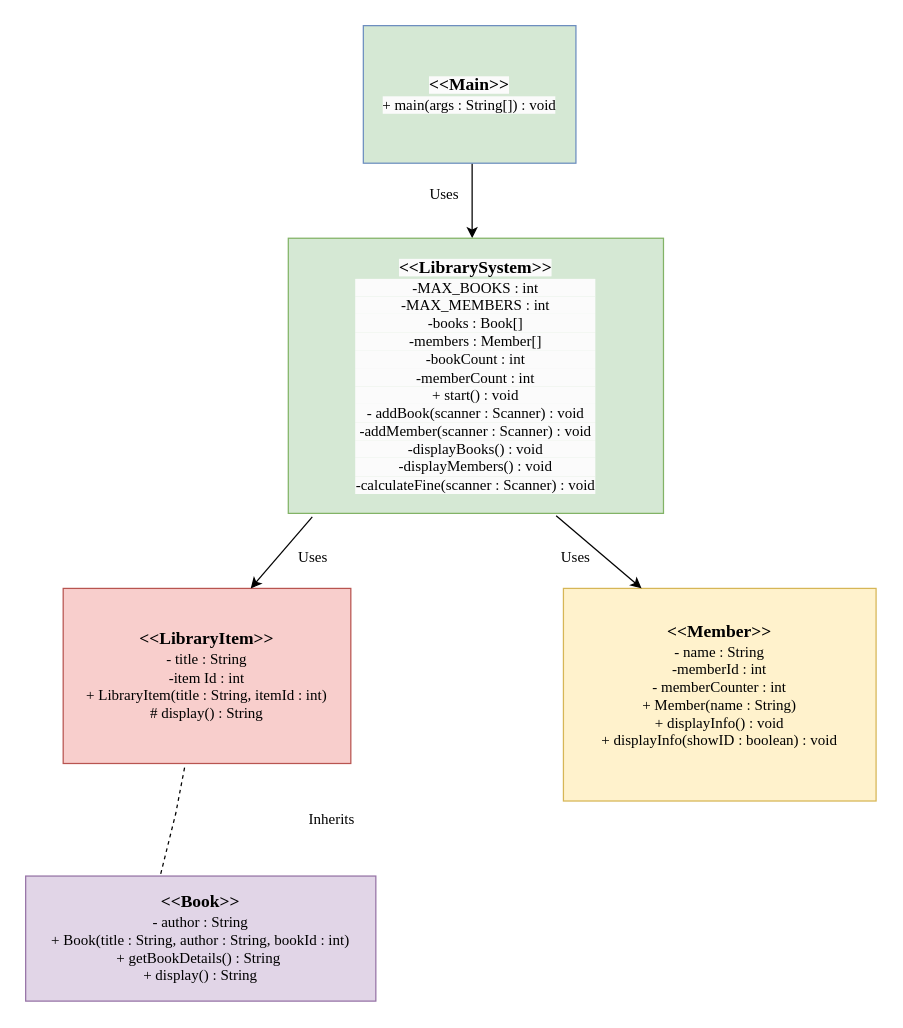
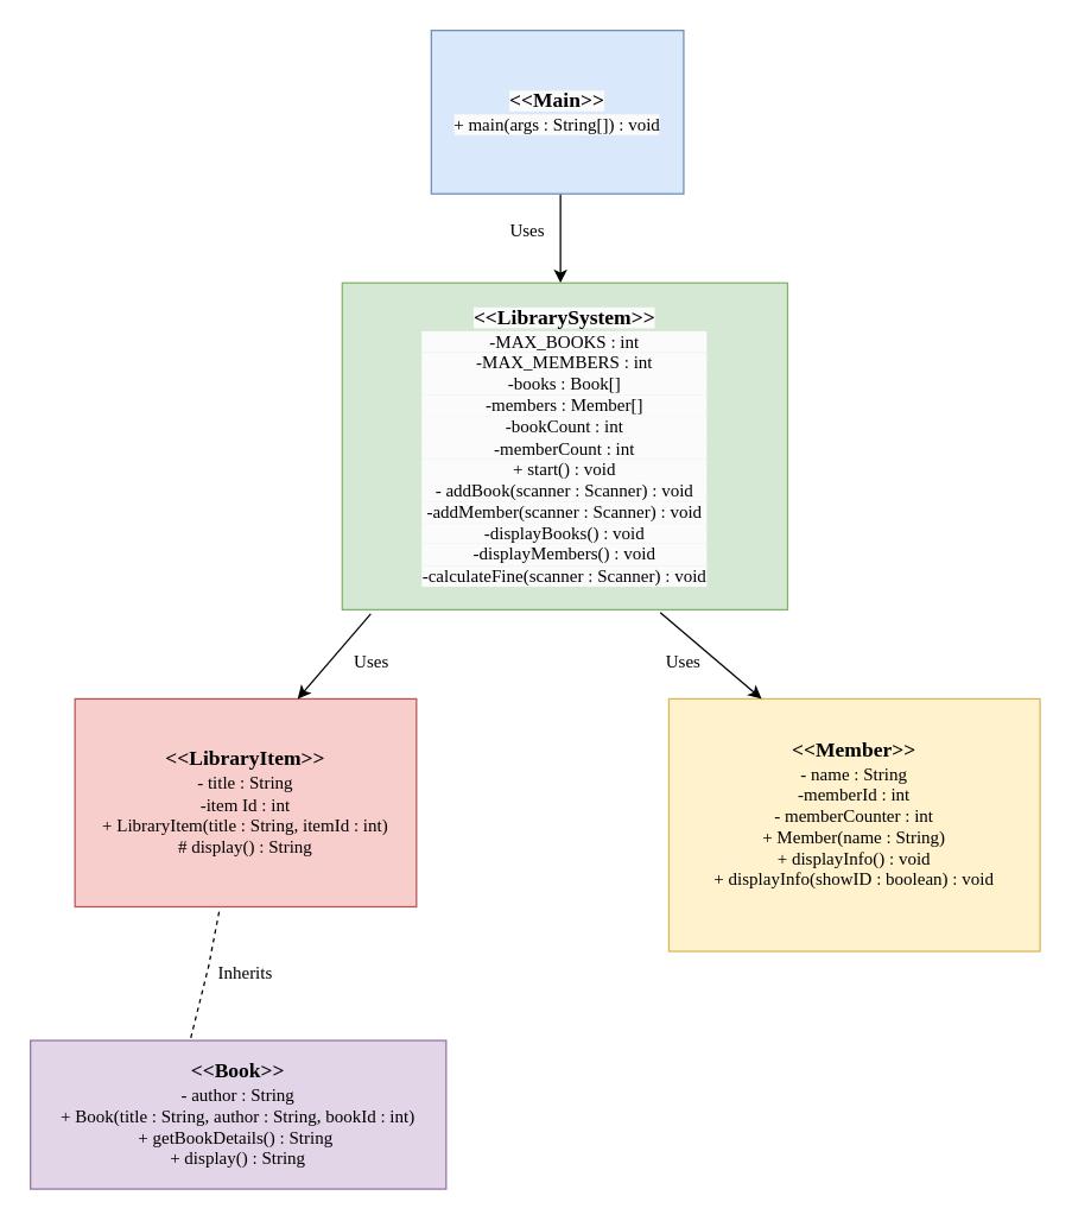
  <mxCell id="0" />
  <mxCell id="1" parent="0" />
  <mxCell id="2" value="" style="endArrow=classic;html=1;rounded=0;" edge="1" parent="1"><mxGeometry width="50" height="50" relative="1" as="geometry"><mxPoint x="377" y="130" as="sourcePoint" /><mxPoint x="377" y="190" as="targetPoint" /></mxGeometry></mxCell>
- <mxCell id="3" value="&lt;span style=&quot;color: rgb(0, 0, 0); font-style: normal; font-variant-ligatures: normal; font-variant-caps: normal; letter-spacing: normal; orphans: 2; text-align: center; text-indent: 0px; text-transform: none; widows: 2; word-spacing: 0px; -webkit-text-stroke-width: 0px; white-space: normal; background-color: rgb(251, 251, 251); text-decoration-thickness: initial; text-decoration-style: initial; text-decoration-color: initial; float: none; display: inline !important;&quot;&gt;&lt;font style=&quot;font-size: 14px;&quot; face=&quot;Times New Roman&quot;&gt;&lt;b style=&quot;&quot;&gt;&amp;lt;&amp;lt;Main&amp;gt;&amp;gt;&lt;/b&gt;&lt;/font&gt;&lt;/span&gt;&lt;div style=&quot;forced-color-adjust: none; color: rgb(0, 0, 0); font-size: 12px; font-style: normal; font-variant-ligatures: normal; font-variant-caps: normal; font-weight: 400; letter-spacing: normal; orphans: 2; text-align: center; text-indent: 0px; text-transform: none; widows: 2; word-spacing: 0px; -webkit-text-stroke-width: 0px; white-space: normal; background-color: rgb(251, 251, 251); text-decoration-thickness: initial; text-decoration-style: initial; text-decoration-color: initial;&quot;&gt;&lt;font face=&quot;Times New Roman&quot;&gt;+ main(args : String[]) : void&lt;/font&gt;&lt;/div&gt;" style="rounded=0;whiteSpace=wrap;html=1;fillColor=#d5e8d4;strokeColor=#6c8ebf;" vertex="1" parent="1"><mxGeometry x="290" y="20" width="170" height="110" as="geometry" /></mxCell>
+ <mxCell id="3" value="&lt;span style=&quot;color: rgb(0, 0, 0); font-style: normal; font-variant-ligatures: normal; font-variant-caps: normal; letter-spacing: normal; orphans: 2; text-align: center; text-indent: 0px; text-transform: none; widows: 2; word-spacing: 0px; -webkit-text-stroke-width: 0px; white-space: normal; background-color: rgb(251, 251, 251); text-decoration-thickness: initial; text-decoration-style: initial; text-decoration-color: initial; float: none; display: inline !important;&quot;&gt;&lt;font style=&quot;font-size: 14px;&quot; face=&quot;Times New Roman&quot;&gt;&lt;b style=&quot;&quot;&gt;&amp;lt;&amp;lt;Main&amp;gt;&amp;gt;&lt;/b&gt;&lt;/font&gt;&lt;/span&gt;&lt;div style=&quot;forced-color-adjust: none; color: rgb(0, 0, 0); font-size: 12px; font-style: normal; font-variant-ligatures: normal; font-variant-caps: normal; font-weight: 400; letter-spacing: normal; orphans: 2; text-align: center; text-indent: 0px; text-transform: none; widows: 2; word-spacing: 0px; -webkit-text-stroke-width: 0px; white-space: normal; background-color: rgb(251, 251, 251); text-decoration-thickness: initial; text-decoration-style: initial; text-decoration-color: initial;&quot;&gt;&lt;font face=&quot;Times New Roman&quot;&gt;+ main(args : String[]) : void&lt;/font&gt;&lt;/div&gt;" style="rounded=0;whiteSpace=wrap;html=1;fillColor=#dae8fc;strokeColor=#6c8ebf;" vertex="1" parent="1"><mxGeometry x="290" y="20" width="170" height="110" as="geometry" /></mxCell>
  <mxCell id="4" value="&lt;span style=&quot;color: rgb(0, 0, 0); font-style: normal; font-variant-ligatures: normal; font-variant-caps: normal; letter-spacing: normal; orphans: 2; text-align: center; text-indent: 0px; text-transform: none; widows: 2; word-spacing: 0px; -webkit-text-stroke-width: 0px; white-space: normal; background-color: rgb(251, 251, 251); text-decoration-thickness: initial; text-decoration-style: initial; text-decoration-color: initial; float: none; display: inline !important;&quot;&gt;&lt;font style=&quot;font-size: 14px;&quot; face=&quot;Times New Roman&quot;&gt;&lt;b style=&quot;&quot;&gt;&amp;lt;&amp;lt;LibrarySystem&amp;gt;&amp;gt;&lt;/b&gt;&lt;/font&gt;&lt;/span&gt;&lt;div style=&quot;forced-color-adjust: none; color: rgb(0, 0, 0); font-size: 12px; font-style: normal; font-variant-ligatures: normal; font-variant-caps: normal; font-weight: 400; letter-spacing: normal; orphans: 2; text-align: center; text-indent: 0px; text-transform: none; widows: 2; word-spacing: 0px; -webkit-text-stroke-width: 0px; white-space: normal; background-color: rgb(251, 251, 251); text-decoration-thickness: initial; text-decoration-style: initial; text-decoration-color: initial;&quot;&gt;&lt;font face=&quot;Times New Roman&quot;&gt;-MAX_BOOKS : int&lt;/font&gt;&lt;/div&gt;&lt;div style=&quot;forced-color-adjust: none; color: rgb(0, 0, 0); font-size: 12px; font-style: normal; font-variant-ligatures: normal; font-variant-caps: normal; font-weight: 400; letter-spacing: normal; orphans: 2; text-align: center; text-indent: 0px; text-transform: none; widows: 2; word-spacing: 0px; -webkit-text-stroke-width: 0px; white-space: normal; background-color: rgb(251, 251, 251); text-decoration-thickness: initial; text-decoration-style: initial; text-decoration-color: initial;&quot;&gt;&lt;font face=&quot;Times New Roman&quot;&gt;-MAX_MEMBERS : int&lt;/font&gt;&lt;/div&gt;&lt;div style=&quot;forced-color-adjust: none; color: rgb(0, 0, 0); font-size: 12px; font-style: normal; font-variant-ligatures: normal; font-variant-caps: normal; font-weight: 400; letter-spacing: normal; orphans: 2; text-align: center; text-indent: 0px; text-transform: none; widows: 2; word-spacing: 0px; -webkit-text-stroke-width: 0px; white-space: normal; background-color: rgb(251, 251, 251); text-decoration-thickness: initial; text-decoration-style: initial; text-decoration-color: initial;&quot;&gt;&lt;font face=&quot;Times New Roman&quot;&gt;-books : Book[]&lt;/font&gt;&lt;/div&gt;&lt;div style=&quot;forced-color-adjust: none; color: rgb(0, 0, 0); font-size: 12px; font-style: normal; font-variant-ligatures: normal; font-variant-caps: normal; font-weight: 400; letter-spacing: normal; orphans: 2; text-align: center; text-indent: 0px; text-transform: none; widows: 2; word-spacing: 0px; -webkit-text-stroke-width: 0px; white-space: normal; background-color: rgb(251, 251, 251); text-decoration-thickness: initial; text-decoration-style: initial; text-decoration-color: initial;&quot;&gt;&lt;font face=&quot;Times New Roman&quot;&gt;-members : Member[]&lt;/font&gt;&lt;/div&gt;&lt;div style=&quot;forced-color-adjust: none; color: rgb(0, 0, 0); font-size: 12px; font-style: normal; font-variant-ligatures: normal; font-variant-caps: normal; font-weight: 400; letter-spacing: normal; orphans: 2; text-align: center; text-indent: 0px; text-transform: none; widows: 2; word-spacing: 0px; -webkit-text-stroke-width: 0px; white-space: normal; background-color: rgb(251, 251, 251); text-decoration-thickness: initial; text-decoration-style: initial; text-decoration-color: initial;&quot;&gt;&lt;font face=&quot;Times New Roman&quot;&gt;-bookCount : int&lt;/font&gt;&lt;/div&gt;&lt;div style=&quot;forced-color-adjust: none; color: rgb(0, 0, 0); font-size: 12px; font-style: normal; font-variant-ligatures: normal; font-variant-caps: normal; font-weight: 400; letter-spacing: normal; orphans: 2; text-align: center; text-indent: 0px; text-transform: none; widows: 2; word-spacing: 0px; -webkit-text-stroke-width: 0px; white-space: normal; background-color: rgb(251, 251, 251); text-decoration-thickness: initial; text-decoration-style: initial; text-decoration-color: initial;&quot;&gt;&lt;font face=&quot;Times New Roman&quot;&gt;-memberCount : int&lt;/font&gt;&lt;/div&gt;&lt;div style=&quot;forced-color-adjust: none; color: rgb(0, 0, 0); font-size: 12px; font-style: normal; font-variant-ligatures: normal; font-variant-caps: normal; font-weight: 400; letter-spacing: normal; orphans: 2; text-align: center; text-indent: 0px; text-transform: none; widows: 2; word-spacing: 0px; -webkit-text-stroke-width: 0px; white-space: normal; background-color: rgb(251, 251, 251); text-decoration-thickness: initial; text-decoration-style: initial; text-decoration-color: initial;&quot;&gt;&lt;font face=&quot;Times New Roman&quot;&gt;+ start() : void&lt;/font&gt;&lt;/div&gt;&lt;div style=&quot;forced-color-adjust: none; color: rgb(0, 0, 0); font-size: 12px; font-style: normal; font-variant-ligatures: normal; font-variant-caps: normal; font-weight: 400; letter-spacing: normal; orphans: 2; text-align: center; text-indent: 0px; text-transform: none; widows: 2; word-spacing: 0px; -webkit-text-stroke-width: 0px; white-space: normal; background-color: rgb(251, 251, 251); text-decoration-thickness: initial; text-decoration-style: initial; text-decoration-color: initial;&quot;&gt;&lt;font face=&quot;Times New Roman&quot;&gt;- addBook(scanner : Scanner) : void&lt;/font&gt;&lt;/div&gt;&lt;div style=&quot;forced-color-adjust: none; color: rgb(0, 0, 0); font-size: 12px; font-style: normal; font-variant-ligatures: normal; font-variant-caps: normal; font-weight: 400; letter-spacing: normal; orphans: 2; text-align: center; text-indent: 0px; text-transform: none; widows: 2; word-spacing: 0px; -webkit-text-stroke-width: 0px; white-space: normal; background-color: rgb(251, 251, 251); text-decoration-thickness: initial; text-decoration-style: initial; text-decoration-color: initial;&quot;&gt;&lt;font face=&quot;Times New Roman&quot;&gt;-addMember(scanner : Scanner) : void&lt;/font&gt;&lt;/div&gt;&lt;div style=&quot;forced-color-adjust: none; color: rgb(0, 0, 0); font-size: 12px; font-style: normal; font-variant-ligatures: normal; font-variant-caps: normal; font-weight: 400; letter-spacing: normal; orphans: 2; text-align: center; text-indent: 0px; text-transform: none; widows: 2; word-spacing: 0px; -webkit-text-stroke-width: 0px; white-space: normal; background-color: rgb(251, 251, 251); text-decoration-thickness: initial; text-decoration-style: initial; text-decoration-color: initial;&quot;&gt;&lt;font face=&quot;Times New Roman&quot;&gt;-displayBooks() : void&lt;/font&gt;&lt;/div&gt;&lt;div style=&quot;forced-color-adjust: none; color: rgb(0, 0, 0); font-size: 12px; font-style: normal; font-variant-ligatures: normal; font-variant-caps: normal; font-weight: 400; letter-spacing: normal; orphans: 2; text-align: center; text-indent: 0px; text-transform: none; widows: 2; word-spacing: 0px; -webkit-text-stroke-width: 0px; white-space: normal; background-color: rgb(251, 251, 251); text-decoration-thickness: initial; text-decoration-style: initial; text-decoration-color: initial;&quot;&gt;&lt;font face=&quot;Times New Roman&quot;&gt;-displayMembers() : void&lt;/font&gt;&lt;/div&gt;&lt;div style=&quot;forced-color-adjust: none; color: rgb(0, 0, 0); font-size: 12px; font-style: normal; font-variant-ligatures: normal; font-variant-caps: normal; font-weight: 400; letter-spacing: normal; orphans: 2; text-align: center; text-indent: 0px; text-transform: none; widows: 2; word-spacing: 0px; -webkit-text-stroke-width: 0px; white-space: normal; background-color: rgb(251, 251, 251); text-decoration-thickness: initial; text-decoration-style: initial; text-decoration-color: initial;&quot;&gt;&lt;font face=&quot;Times New Roman&quot;&gt;-calculateFine(scanner : Scanner) : void&lt;/font&gt;&lt;/div&gt;" style="rounded=0;whiteSpace=wrap;html=1;fillColor=#d5e8d4;strokeColor=#82b366;" vertex="1" parent="1"><mxGeometry x="230" y="190" width="300" height="220" as="geometry" /></mxCell>
  <mxCell id="5" value="&lt;font style=&quot;font-size: 14px;&quot; face=&quot;Times New Roman&quot;&gt;&lt;b style=&quot;&quot;&gt;&amp;lt;&amp;lt;LibraryItem&amp;gt;&amp;gt;&lt;/b&gt;&lt;/font&gt;&lt;div&gt;&lt;font face=&quot;Times New Roman&quot;&gt;- title : String&lt;/font&gt;&lt;/div&gt;&lt;div&gt;&lt;font face=&quot;Times New Roman&quot;&gt;-item Id : int&lt;/font&gt;&lt;/div&gt;&lt;div&gt;&lt;font face=&quot;Times New Roman&quot;&gt;+ LibraryItem(title : String, itemId : int)&lt;/font&gt;&lt;/div&gt;&lt;div&gt;&lt;font face=&quot;Times New Roman&quot;&gt;# display() : String&lt;/font&gt;&lt;/div&gt;" style="rounded=0;whiteSpace=wrap;html=1;fillColor=#f8cecc;strokeColor=#b85450;" vertex="1" parent="1"><mxGeometry x="50" y="470" width="230" height="140" as="geometry" /></mxCell>
  <mxCell id="6" value="" style="endArrow=classic;html=1;rounded=0;exitX=0.064;exitY=1.013;exitDx=0;exitDy=0;exitPerimeter=0;entryX=0.652;entryY=0;entryDx=0;entryDy=0;entryPerimeter=0;" edge="1" parent="1" source="4" target="5"><mxGeometry width="50" height="50" relative="1" as="geometry"><mxPoint x="203.6" y="450.36" as="sourcePoint" /><mxPoint x="190" y="460" as="targetPoint" /></mxGeometry></mxCell>
  <mxCell id="7" value="&lt;font style=&quot;font-size: 14px;&quot; face=&quot;Times New Roman&quot;&gt;&lt;b style=&quot;&quot;&gt;&amp;lt;&amp;lt;Member&amp;gt;&amp;gt;&lt;/b&gt;&lt;/font&gt;&lt;div&gt;&lt;font face=&quot;Times New Roman&quot;&gt;- name : String&lt;/font&gt;&lt;/div&gt;&lt;div&gt;&lt;font face=&quot;Times New Roman&quot;&gt;-memberId : int&lt;/font&gt;&lt;/div&gt;&lt;div&gt;&lt;font face=&quot;Times New Roman&quot;&gt;- memberCounter : int&lt;/font&gt;&lt;/div&gt;&lt;div&gt;&lt;font face=&quot;Times New Roman&quot;&gt;+ Member(name : String)&lt;/font&gt;&lt;/div&gt;&lt;div&gt;&lt;font face=&quot;Times New Roman&quot;&gt;+ displayInfo() : void&lt;/font&gt;&lt;/div&gt;&lt;div&gt;&lt;font face=&quot;Times New Roman&quot;&gt;+ displayInfo(showID : boolean) : void&lt;/font&gt;&lt;/div&gt;&lt;div&gt;&lt;font face=&quot;Times New Roman&quot;&gt;&lt;br&gt;&lt;/font&gt;&lt;/div&gt;" style="rounded=0;whiteSpace=wrap;html=1;fillColor=#fff2cc;strokeColor=#d6b656;" vertex="1" parent="1"><mxGeometry x="450" y="470" width="250" height="170" as="geometry" /></mxCell>
  <mxCell id="8" value="" style="endArrow=classic;html=1;rounded=0;exitX=0.714;exitY=1.009;exitDx=0;exitDy=0;exitPerimeter=0;entryX=0.25;entryY=0;entryDx=0;entryDy=0;" edge="1" parent="1" source="4" target="7"><mxGeometry width="50" height="50" relative="1" as="geometry"><mxPoint x="350" y="470" as="sourcePoint" /><mxPoint x="520" y="460" as="targetPoint" /></mxGeometry></mxCell>
  <mxCell id="9" value="&lt;font style=&quot;font-size: 14px;&quot; face=&quot;Times New Roman&quot;&gt;&lt;b style=&quot;&quot;&gt;&amp;lt;&amp;lt;Book&amp;gt;&amp;gt;&lt;/b&gt;&lt;/font&gt;&lt;div&gt;&lt;font face=&quot;Times New Roman&quot;&gt;- author : String&lt;/font&gt;&lt;/div&gt;&lt;div&gt;&lt;font face=&quot;Times New Roman&quot;&gt;+ Book(title : String, author : String, bookId : int)&lt;/font&gt;&lt;/div&gt;&lt;div&gt;&lt;font face=&quot;Times New Roman&quot;&gt;+ getBookDetails() : String&amp;nbsp;&lt;/font&gt;&lt;/div&gt;&lt;div&gt;&lt;font face=&quot;Times New Roman&quot;&gt;+ display() : String&lt;/font&gt;&lt;/div&gt;" style="rounded=0;whiteSpace=wrap;html=1;fillColor=#e1d5e7;strokeColor=#9673a6;" vertex="1" parent="1"><mxGeometry x="20" y="700" width="280" height="100" as="geometry" /></mxCell>
- <mxCell id="10" value="&lt;font face=&quot;Times New Roman&quot;&gt;Inherits&lt;/font&gt;" style="text;html=1;align=center;verticalAlign=middle;whiteSpace=wrap;rounded=0;" vertex="1" parent="1"><mxGeometry x="235" y="640" width="60" height="30" as="geometry" /></mxCell>
+ <mxCell id="10" value="&lt;font face=&quot;Times New Roman&quot;&gt;Inherits&lt;/font&gt;" style="text;html=1;align=center;verticalAlign=middle;whiteSpace=wrap;rounded=0;" vertex="1" parent="1"><mxGeometry x="135" y="640" width="60" height="30" as="geometry" /></mxCell>
  <mxCell id="11" value="&lt;font face=&quot;Times New Roman&quot;&gt;Uses&lt;/font&gt;" style="text;html=1;align=center;verticalAlign=middle;whiteSpace=wrap;rounded=0;" vertex="1" parent="1"><mxGeometry x="220" y="430" width="60" height="30" as="geometry" /></mxCell>
  <mxCell id="12" value="&lt;font face=&quot;Times New Roman&quot;&gt;Uses&lt;/font&gt;" style="text;html=1;align=center;verticalAlign=middle;whiteSpace=wrap;rounded=0;" vertex="1" parent="1"><mxGeometry x="430" y="430" width="60" height="30" as="geometry" /></mxCell>
  <mxCell id="13" value="&lt;font face=&quot;Times New Roman&quot;&gt;Uses&lt;/font&gt;" style="text;html=1;align=center;verticalAlign=middle;whiteSpace=wrap;rounded=0;" vertex="1" parent="1"><mxGeometry x="320" y="140" width="70" height="30" as="geometry" /></mxCell>
  <mxCell id="14" value="" style="endArrow=none;dashed=1;html=1;rounded=0;exitX=0.422;exitY=1.024;exitDx=0;exitDy=0;exitPerimeter=0;entryX=0.385;entryY=-0.01;entryDx=0;entryDy=0;entryPerimeter=0;" edge="1" parent="1" source="5" target="9"><mxGeometry width="50" height="50" relative="1" as="geometry"><mxPoint x="320" y="600" as="sourcePoint" /><mxPoint x="130" y="690" as="targetPoint" /><Array as="points"><mxPoint x="140" y="650" /></Array></mxGeometry></mxCell>
